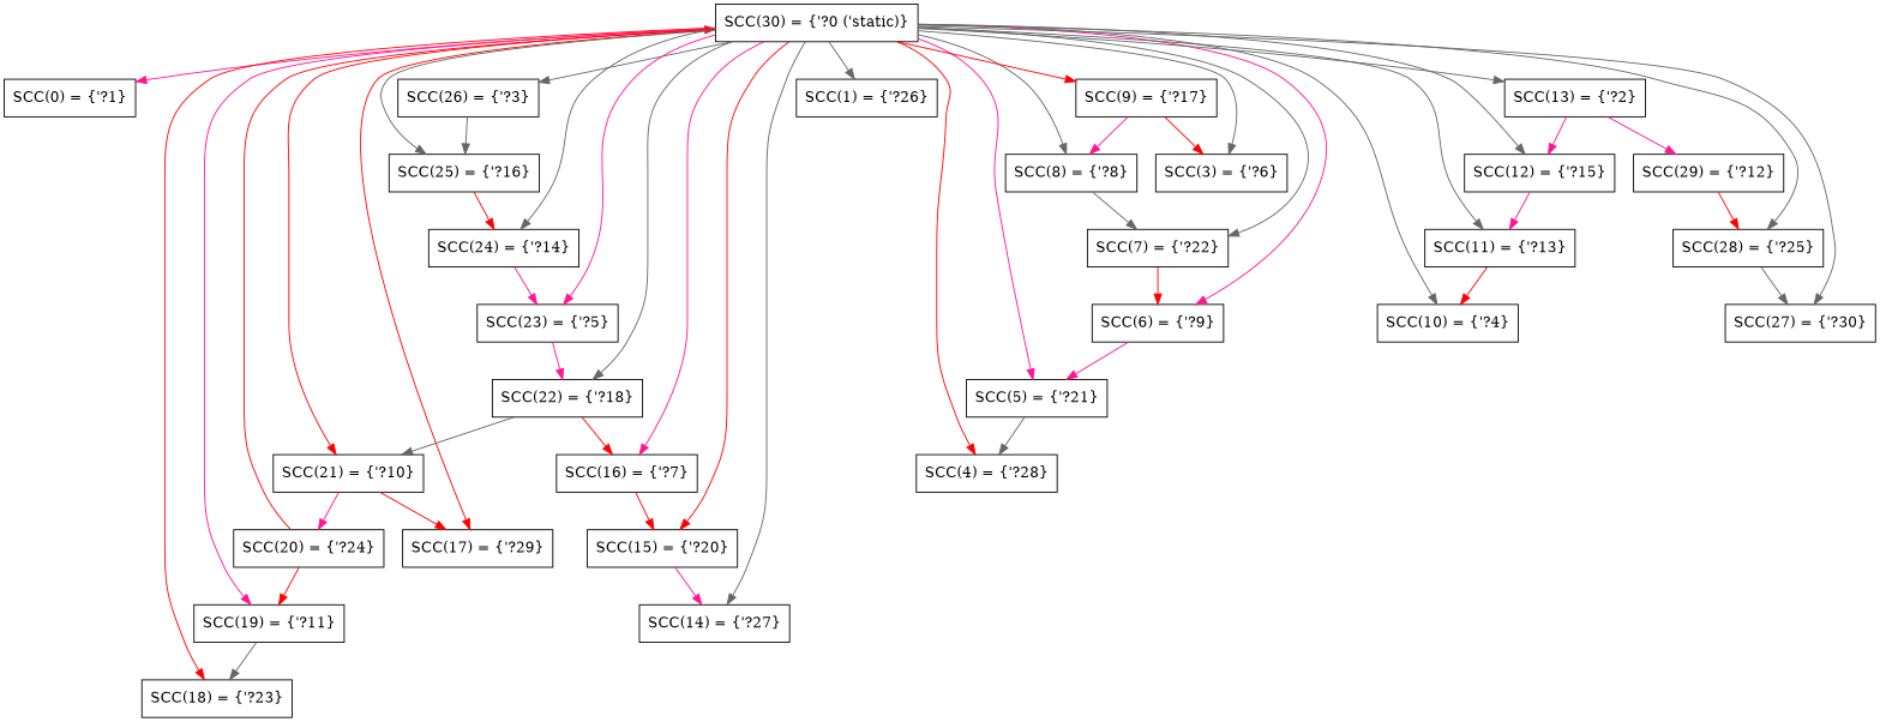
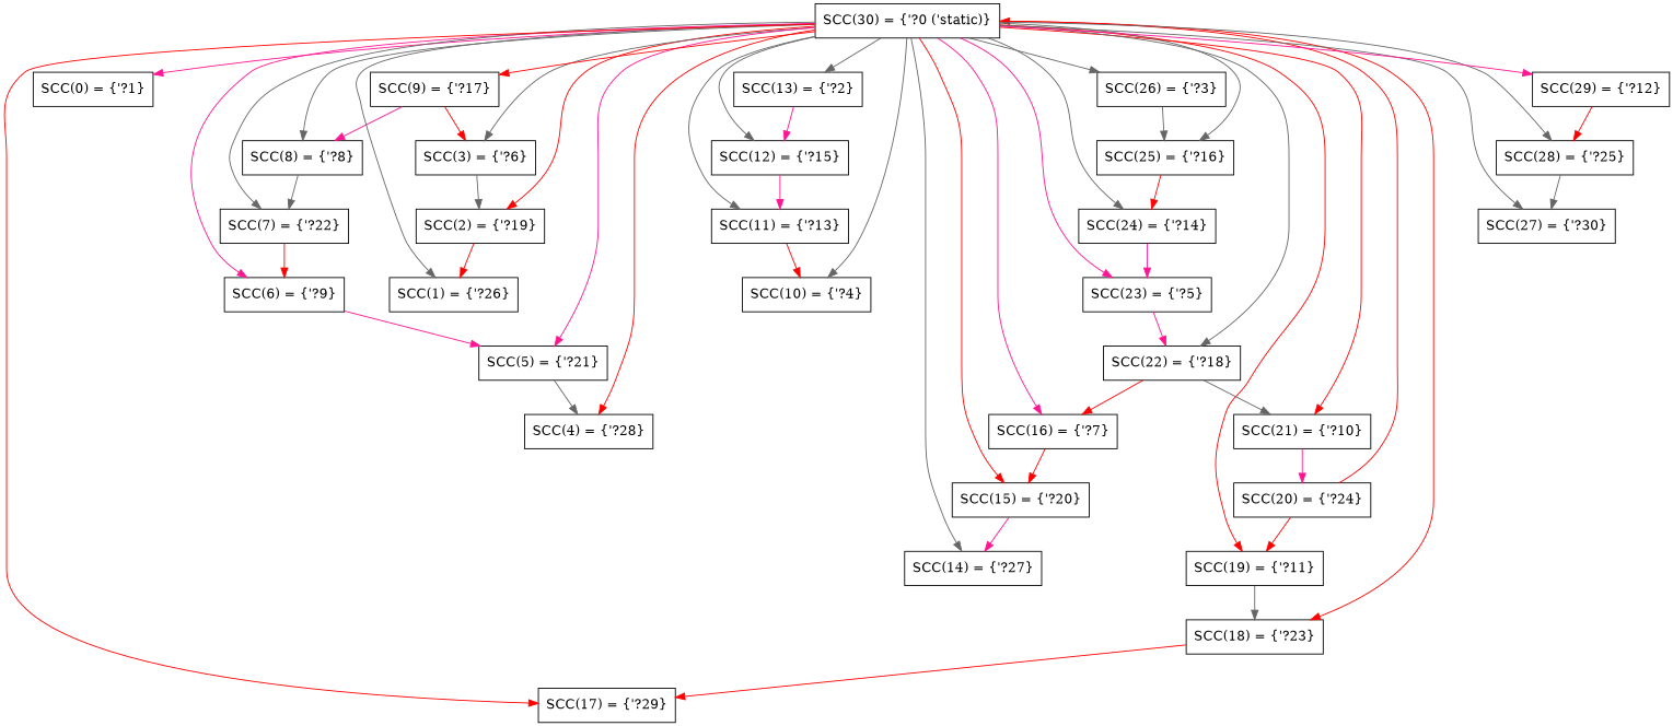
  digraph {
    node [shape=box]
    edge [color=gray40]
    n1 [label="SCC(0) = {\'?1}"]
    n2 [label="SCC(1) = {\'?26}"]
+   n3 [label="SCC(2) = {\'?19}"]
    n4 [label="SCC(3) = {\'?6}"]
    n5 [label="SCC(4) = {\'?28}"]
    n6 [label="SCC(5) = {\'?21}"]
    n7 [label="SCC(6) = {\'?9}"]
    n8 [label="SCC(7) = {\'?22}"]
    n9 [label="SCC(8) = {\'?8}"]
    n10 [label="SCC(9) = {\'?17}"]
    n11 [label="SCC(10) = {\'?4}"]
    n12 [label="SCC(11) = {\'?13}"]
    n13 [label="SCC(12) = {\'?15}"]
    n14 [label="SCC(13) = {\'?2}"]
    n15 [label="SCC(14) = {\'?27}"]
    n16 [label="SCC(15) = {\'?20}"]
    n17 [label="SCC(16) = {\'?7}"]
    n18 [label="SCC(17) = {\'?29}"]
    n19 [label="SCC(18) = {\'?23}"]
    n20 [label="SCC(19) = {\'?11}"]
    n21 [label="SCC(20) = {\'?24}"]
    n22 [label="SCC(30) = {\'?0 (\'static)}"]
    n23 [label="SCC(21) = {\'?10}"]
    n24 [label="SCC(22) = {\'?18}"]
    n25 [label="SCC(23) = {\'?5}"]
    n26 [label="SCC(24) = {\'?14}"]
    n27 [label="SCC(25) = {\'?16}"]
    n28 [label="SCC(26) = {\'?3}"]
    n29 [label="SCC(27) = {\'?30}"]
    n30 [label="SCC(28) = {\'?25}"]
    n31 [label="SCC(29) = {\'?12}"]
+   n3 -> n2 [color=red]
+   n4 -> n3
    n6 -> n5
    n7 -> n6 [color=deeppink]
    n8 -> n7 [color=red]
    n9 -> n8
    n10 -> n4 [color=red]
    n10 -> n9 [color=deeppink]
    n12 -> n11 [color=red]
    n13 -> n12 [color=deeppink]
    n14 -> n13 [color=deeppink]
    n16 -> n15 [color=deeppink]
    n17 -> n16 [color=red]
-   n23 -> n18 [color=red]
+   n19 -> n18 [color=red]
    n20 -> n19
    n21 -> n20 [color=red]
    n21 -> n22 [color=red]
    n22 -> n1 [color=deeppink]
    n22 -> n2
+   n22 -> n3 [color=red]
    n22 -> n4
    n22 -> n5 [color=red]
    n22 -> n6 [color=deeppink]
    n22 -> n7 [color=deeppink]
    n22 -> n8
    n22 -> n9
    n22 -> n10 [color=red]
    n22 -> n11
    n22 -> n12
    n22 -> n13
    n22 -> n14
    n22 -> n15
    n22 -> n16 [color=red]
    n22 -> n17 [color=deeppink]
    n22 -> n18 [color=red]
    n22 -> n19 [color=red]
-   n22 -> n20 [color=deeppink]
+   n22 -> n20 [color=red]
    n22 -> n23 [color=red]
    n22 -> n24
    n22 -> n25 [color=deeppink]
    n22 -> n26
    n22 -> n27
    n22 -> n28
    n22 -> n29
    n22 -> n30
-   n14 -> n31 [color=deeppink]
+   n22 -> n31 [color=deeppink]
    n23 -> n21 [color=deeppink]
    n24 -> n17 [color=red]
    n24 -> n23
    n25 -> n24 [color=deeppink]
    n26 -> n25 [color=deeppink]
    n27 -> n26 [color=red]
    n28 -> n27
    n30 -> n29
    n31 -> n30 [color=red]
  }
